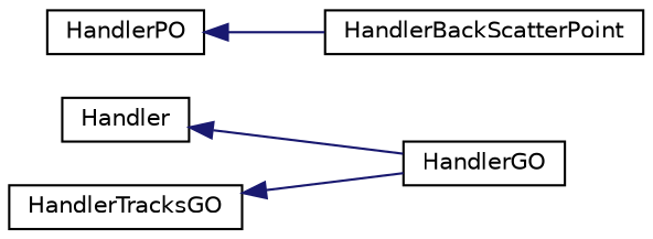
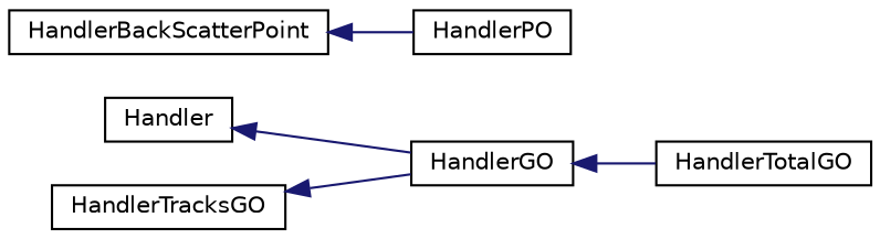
  digraph {
    rankdir=LR
    node [color=black fillcolor=white fontname=Helvetica fontsize=10 shape=record style=filled]
    edge [color=midnightblue dir=back fontname=Helvetica fontsize=10 labelfontname=Helvetica labelfontsize=10 style=solid]
    n1 [height=0.2 label=Handler width=0.4]
    n2 [height=0.2 label=HandlerGO width=0.4]
+   n3 [height=0.2 label=HandlerTotalGO width=0.4]
    n4 [height=0.2 label=HandlerPO width=0.4]
    n5 [height=0.2 label=HandlerBackScatterPoint width=0.4]
    n6 [height=0.2 label=HandlerTracksGO width=0.4]
    n1 -> n2
-   n4 -> n5
+   n2 -> n3
+   n5 -> n4
    n6 -> n2
  }
